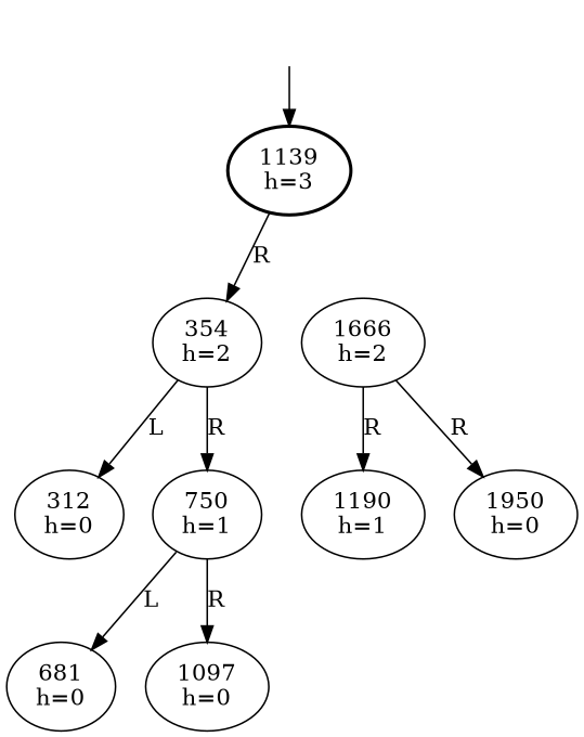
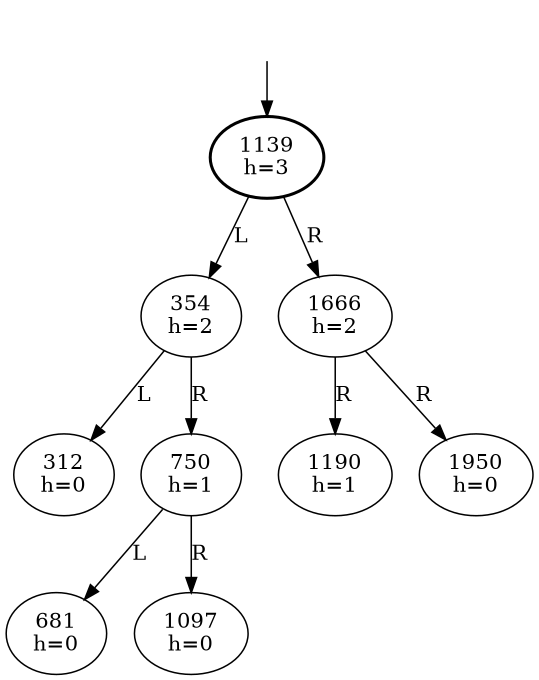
  digraph {
    fontname="DejaVu Serif"
    node [fontname="DejaVu Serif"]
    edge [fontname="DejaVu Serif"]
    DUMMY [style=invis]
    n2 [label="1139\nh=3" penwidth=2]
    n3 [label="354\nh=2"]
    n4 [label="1666\nh=2"]
    n5 [label="312\nh=0"]
    n6 [label="750\nh=1"]
    n7 [label="1190\nh=1"]
    n8 [label="1950\nh=0"]
    n9 [label="681\nh=0"]
    n10 [label="1097\nh=0"]
    R_1190 [style=invis]
    DUMMY -> n2
-   n2 -> n3 [label=R]
+   n2 -> n3 [label=L]
+   n2 -> n4 [label=R]
    n3 -> n5 [label=L]
    n3 -> n6 [label=R]
    n4 -> n7 [label=R]
    n4 -> n8 [label=R]
    n6 -> n9 [label=L]
    n6 -> n10 [label=R]
    n7 -> R_1190 [style=invis]
  }
